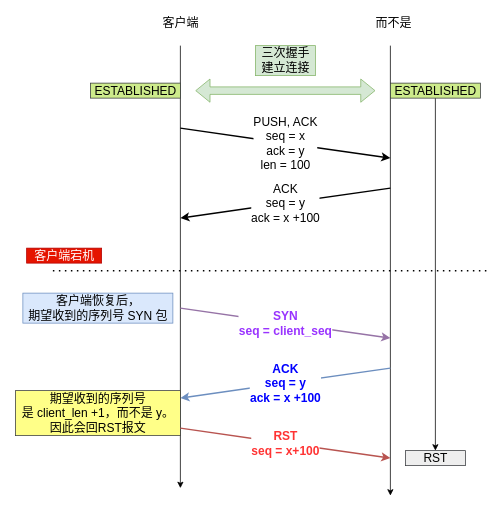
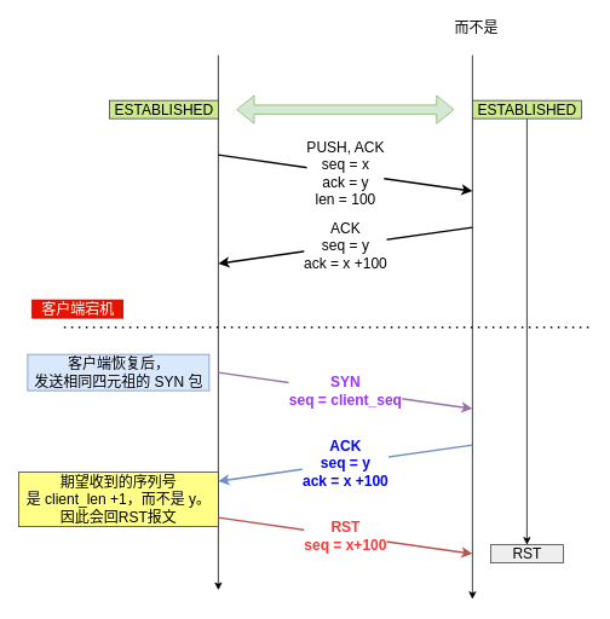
  <mxCell id="0" />
  <mxCell id="1" parent="0" />
  <mxCell id="2" value="" style="endArrow=classic;html=1;" edge="1" parent="1"><mxGeometry width="50" height="50" relative="1" as="geometry"><mxPoint x="240" y="60" as="sourcePoint" /><mxPoint x="240" y="650" as="targetPoint" /></mxGeometry></mxCell>
  <mxCell id="3" value="" style="endArrow=classic;html=1;fontSize=16;" edge="1" parent="1"><mxGeometry width="50" height="50" relative="1" as="geometry"><mxPoint x="520" y="60" as="sourcePoint" /><mxPoint x="520" y="660" as="targetPoint" /></mxGeometry></mxCell>
  <mxCell id="4" value="PUSH, ACK&lt;br&gt;seq = x&lt;br&gt;ack = y&lt;br&gt;len = 100" style="endArrow=classic;html=1;fontSize=16;strokeWidth=2;" edge="1" parent="1"><mxGeometry width="50" height="50" relative="1" as="geometry"><mxPoint x="240" y="170" as="sourcePoint" /><mxPoint x="520" y="210" as="targetPoint" /></mxGeometry></mxCell>
  <mxCell id="5" value="ACK&lt;br&gt;seq = y&lt;br&gt;ack = x +100" style="endArrow=classic;html=1;fontSize=16;strokeWidth=2;" edge="1" parent="1"><mxGeometry width="50" height="50" relative="1" as="geometry"><mxPoint x="520" y="250" as="sourcePoint" /><mxPoint x="240" y="290" as="targetPoint" /></mxGeometry></mxCell>
  <mxCell id="6" value="SYN&lt;br&gt;seq = client_seq" style="endArrow=classic;html=1;fontSize=16;strokeWidth=2;fontColor=#9933FF;fontStyle=1;fillColor=#e1d5e7;strokeColor=#9673a6;" edge="1" parent="1"><mxGeometry width="50" height="50" relative="1" as="geometry"><mxPoint x="240" y="410" as="sourcePoint" /><mxPoint x="520" y="450" as="targetPoint" /></mxGeometry></mxCell>
  <mxCell id="7" value="ACK&lt;br&gt;seq = y&lt;br&gt;ack = x +100" style="endArrow=classic;html=1;fontSize=16;strokeWidth=2;fillColor=#dae8fc;strokeColor=#6c8ebf;fontColor=#0000FF;fontStyle=1" edge="1" parent="1"><mxGeometry width="50" height="50" relative="1" as="geometry"><mxPoint x="520" y="490" as="sourcePoint" /><mxPoint x="240" y="530" as="targetPoint" /></mxGeometry></mxCell>
  <mxCell id="8" value="期望收到的序列号&lt;br&gt;是 client_len +1，而不是 y。&lt;br&gt;因此会回RST报文" style="text;html=1;align=center;verticalAlign=middle;resizable=0;points=[];autosize=1;strokeColor=#36393d;fillColor=#ffff88;fontSize=16;" vertex="1" parent="1"><mxGeometry x="20" y="520" width="220" height="60" as="geometry" /></mxCell>
  <mxCell id="9" value="RST&lt;br&gt;seq = x+100" style="endArrow=classic;html=1;fontSize=16;strokeWidth=2;fillColor=#f8cecc;strokeColor=#b85450;fontColor=#FF3333;fontStyle=1" edge="1" parent="1"><mxGeometry width="50" height="50" relative="1" as="geometry"><mxPoint x="240" y="570" as="sourcePoint" /><mxPoint x="520" y="610" as="targetPoint" /></mxGeometry></mxCell>
  <mxCell id="10" value="" style="endArrow=none;dashed=1;html=1;dashPattern=1 3;strokeWidth=2;fontSize=16;" edge="1" parent="1"><mxGeometry width="50" height="50" relative="1" as="geometry"><mxPoint x="70" y="360" as="sourcePoint" /><mxPoint x="650" y="360" as="targetPoint" /></mxGeometry></mxCell>
  <mxCell id="11" value="而不是" style="text;html=1;align=center;verticalAlign=middle;resizable=0;points=[];autosize=1;strokeColor=none;fillColor=none;fontSize=16;" vertex="1" parent="1"><mxGeometry x="494" y="20" width="60" height="20" as="geometry" /></mxCell>
- <mxCell id="12" value="客户端" style="text;html=1;align=center;verticalAlign=middle;resizable=0;points=[];autosize=1;strokeColor=none;fillColor=none;fontSize=16;" vertex="1" parent="1"><mxGeometry x="210" y="20" width="60" height="20" as="geometry" /></mxCell>
  <mxCell id="13" value="" style="shape=flexArrow;endArrow=classic;html=1;fontSize=16;startArrow=block;fillColor=#d5e8d4;strokeColor=#82b366;" edge="1" parent="1"><mxGeometry width="50" height="50" relative="1" as="geometry"><mxPoint x="260" y="120" as="sourcePoint" /><mxPoint x="500" y="120" as="targetPoint" /></mxGeometry></mxCell>
- <mxCell id="14" value="三次握手&lt;br&gt;建立连接" style="text;html=1;align=center;verticalAlign=middle;resizable=0;points=[];autosize=1;strokeColor=#82b366;fillColor=#d5e8d4;fontSize=16;" vertex="1" parent="1"><mxGeometry x="340" y="60" width="80" height="40" as="geometry" /></mxCell>
  <mxCell id="15" value="RST" style="text;html=1;align=center;verticalAlign=middle;resizable=0;points=[];autosize=1;strokeColor=#36393d;fillColor=#eeeeee;fontSize=16;" vertex="1" parent="1"><mxGeometry x="540" y="600" width="80" height="20" as="geometry" /></mxCell>
  <mxCell id="16" style="edgeStyle=orthogonalEdgeStyle;rounded=0;orthogonalLoop=1;jettySize=auto;html=1;fontSize=16;startArrow=none;strokeWidth=1;startFill=0;" edge="1" parent="1" source="17" target="15"><mxGeometry relative="1" as="geometry" /></mxCell>
  <mxCell id="17" value="ESTABLISHED" style="text;html=1;align=center;verticalAlign=middle;resizable=0;points=[];autosize=1;strokeColor=#36393d;fillColor=#cdeb8b;fontSize=16;" vertex="1" parent="1"><mxGeometry x="520" y="110" width="120" height="20" as="geometry" /></mxCell>
  <mxCell id="18" value="ESTABLISHED" style="text;html=1;align=center;verticalAlign=middle;resizable=0;points=[];autosize=1;strokeColor=#36393d;fillColor=#cdeb8b;fontSize=16;" vertex="1" parent="1"><mxGeometry x="120" y="110" width="120" height="20" as="geometry" /></mxCell>
  <mxCell id="19" value="客户端宕机" style="text;html=1;align=center;verticalAlign=middle;resizable=0;points=[];autosize=1;strokeColor=#B20000;fillColor=#e51400;fontSize=16;fontColor=#ffffff;" vertex="1" parent="1"><mxGeometry x="35" y="330" width="100" height="20" as="geometry" /></mxCell>
- <mxCell id="20" value="客户端恢复后，&lt;br&gt;期望收到的序列号 SYN 包" style="text;html=1;align=center;verticalAlign=middle;resizable=0;points=[];autosize=1;strokeColor=#6c8ebf;fillColor=#dae8fc;fontSize=16;" vertex="1" parent="1"><mxGeometry x="30" y="390" width="200" height="40" as="geometry" /></mxCell>
+ <mxCell id="20" value="客户端恢复后，&lt;br&gt;发送相同四元祖的 SYN 包" style="text;html=1;align=center;verticalAlign=middle;resizable=0;points=[];autosize=1;strokeColor=#6c8ebf;fillColor=#dae8fc;fontSize=16;" vertex="1" parent="1"><mxGeometry x="30" y="390" width="200" height="40" as="geometry" /></mxCell>
